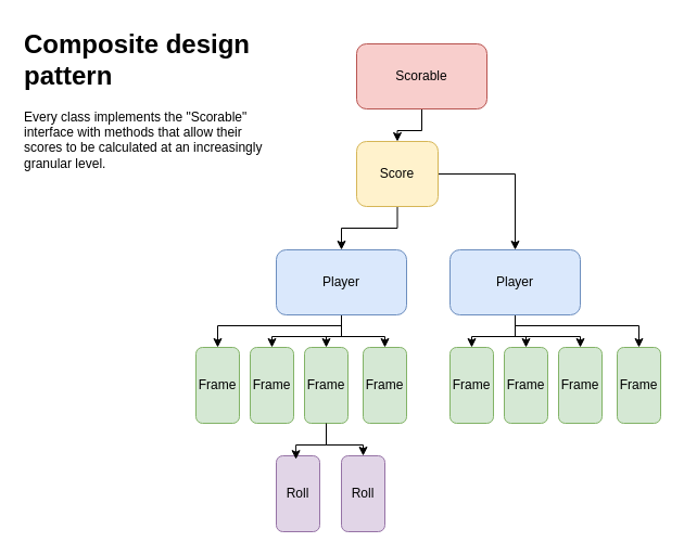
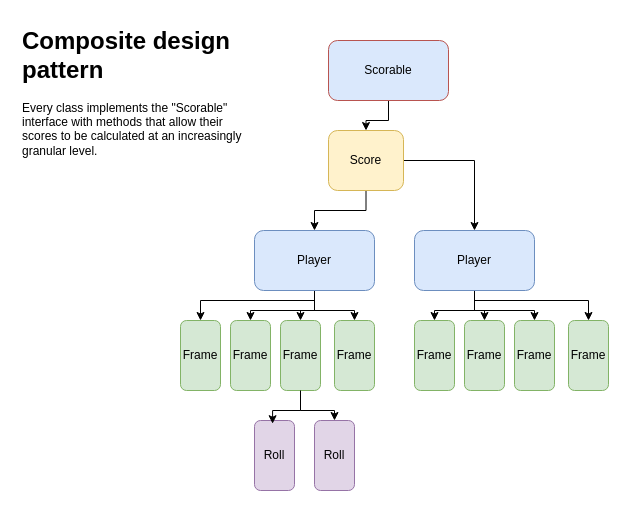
  <mxCell id="0" />
  <mxCell id="1" parent="0" />
  <mxCell id="2" style="edgeStyle=orthogonalEdgeStyle;rounded=0;orthogonalLoop=1;jettySize=auto;html=1;" edge="1" parent="1" source="4" target="9"><mxGeometry relative="1" as="geometry" /></mxCell>
  <mxCell id="3" style="edgeStyle=orthogonalEdgeStyle;rounded=0;orthogonalLoop=1;jettySize=auto;html=1;" edge="1" parent="1" source="4" target="14"><mxGeometry relative="1" as="geometry" /></mxCell>
  <mxCell id="4" value="Score" style="rounded=1;whiteSpace=wrap;html=1;fillColor=#fff2cc;strokeColor=#d6b656;" vertex="1" parent="1"><mxGeometry x="328" y="130" width="75" height="60" as="geometry" /></mxCell>
  <mxCell id="5" style="edgeStyle=orthogonalEdgeStyle;rounded=0;orthogonalLoop=1;jettySize=auto;html=1;entryX=0.5;entryY=0;entryDx=0;entryDy=0;" edge="1" parent="1" source="9" target="15"><mxGeometry relative="1" as="geometry"><Array as="points"><mxPoint x="314" y="300" /><mxPoint x="200" y="300" /></Array></mxGeometry></mxCell>
  <mxCell id="6" style="edgeStyle=orthogonalEdgeStyle;rounded=0;orthogonalLoop=1;jettySize=auto;html=1;entryX=0.5;entryY=0;entryDx=0;entryDy=0;" edge="1" parent="1" source="9" target="16"><mxGeometry relative="1" as="geometry" /></mxCell>
  <mxCell id="7" style="edgeStyle=orthogonalEdgeStyle;rounded=0;orthogonalLoop=1;jettySize=auto;html=1;" edge="1" parent="1" source="9" target="18"><mxGeometry relative="1" as="geometry" /></mxCell>
  <mxCell id="8" style="edgeStyle=orthogonalEdgeStyle;rounded=0;orthogonalLoop=1;jettySize=auto;html=1;entryX=0.5;entryY=0;entryDx=0;entryDy=0;" edge="1" parent="1" source="9" target="19"><mxGeometry relative="1" as="geometry" /></mxCell>
  <mxCell id="9" value="Player" style="rounded=1;whiteSpace=wrap;html=1;fillColor=#dae8fc;strokeColor=#6c8ebf;" vertex="1" parent="1"><mxGeometry x="254" y="230" width="120" height="60" as="geometry" /></mxCell>
  <mxCell id="10" style="edgeStyle=orthogonalEdgeStyle;rounded=0;orthogonalLoop=1;jettySize=auto;html=1;" edge="1" parent="1" source="14" target="23"><mxGeometry relative="1" as="geometry"><Array as="points"><mxPoint x="474" y="300" /><mxPoint x="588" y="300" /></Array></mxGeometry></mxCell>
  <mxCell id="11" style="edgeStyle=orthogonalEdgeStyle;rounded=0;orthogonalLoop=1;jettySize=auto;html=1;entryX=0.5;entryY=0;entryDx=0;entryDy=0;" edge="1" parent="1" source="14" target="22"><mxGeometry relative="1" as="geometry" /></mxCell>
  <mxCell id="12" style="edgeStyle=orthogonalEdgeStyle;rounded=0;orthogonalLoop=1;jettySize=auto;html=1;entryX=0.5;entryY=0;entryDx=0;entryDy=0;" edge="1" parent="1" source="14" target="21"><mxGeometry relative="1" as="geometry" /></mxCell>
  <mxCell id="13" style="edgeStyle=orthogonalEdgeStyle;rounded=0;orthogonalLoop=1;jettySize=auto;html=1;entryX=0.5;entryY=0;entryDx=0;entryDy=0;" edge="1" parent="1" source="14" target="20"><mxGeometry relative="1" as="geometry" /></mxCell>
  <mxCell id="14" value="Player" style="rounded=1;whiteSpace=wrap;html=1;fillColor=#dae8fc;strokeColor=#6c8ebf;" vertex="1" parent="1"><mxGeometry x="414" y="230" width="120" height="60" as="geometry" /></mxCell>
  <mxCell id="15" value="Frame" style="rounded=1;whiteSpace=wrap;html=1;fillColor=#d5e8d4;strokeColor=#82b366;" vertex="1" parent="1"><mxGeometry x="180" y="320" width="40" height="70" as="geometry" /></mxCell>
  <mxCell id="16" value="Frame" style="rounded=1;whiteSpace=wrap;html=1;fillColor=#d5e8d4;strokeColor=#82b366;" vertex="1" parent="1"><mxGeometry x="230" y="320" width="40" height="70" as="geometry" /></mxCell>
  <mxCell id="17" style="edgeStyle=orthogonalEdgeStyle;rounded=0;orthogonalLoop=1;jettySize=auto;html=1;" edge="1" parent="1" source="18" target="25"><mxGeometry relative="1" as="geometry" /></mxCell>
  <mxCell id="18" value="Frame" style="rounded=1;whiteSpace=wrap;html=1;fillColor=#d5e8d4;strokeColor=#82b366;" vertex="1" parent="1"><mxGeometry x="280" y="320" width="40" height="70" as="geometry" /></mxCell>
  <mxCell id="19" value="Frame" style="rounded=1;whiteSpace=wrap;html=1;fillColor=#d5e8d4;strokeColor=#82b366;" vertex="1" parent="1"><mxGeometry x="334" y="320" width="40" height="70" as="geometry" /></mxCell>
  <mxCell id="20" value="Frame" style="rounded=1;whiteSpace=wrap;html=1;fillColor=#d5e8d4;strokeColor=#82b366;" vertex="1" parent="1"><mxGeometry x="414" y="320" width="40" height="70" as="geometry" /></mxCell>
  <mxCell id="21" value="Frame" style="rounded=1;whiteSpace=wrap;html=1;fillColor=#d5e8d4;strokeColor=#82b366;" vertex="1" parent="1"><mxGeometry x="464" y="320" width="40" height="70" as="geometry" /></mxCell>
  <mxCell id="22" value="Frame" style="rounded=1;whiteSpace=wrap;html=1;fillColor=#d5e8d4;strokeColor=#82b366;" vertex="1" parent="1"><mxGeometry x="514" y="320" width="40" height="70" as="geometry" /></mxCell>
  <mxCell id="23" value="Frame" style="rounded=1;whiteSpace=wrap;html=1;fillColor=#d5e8d4;strokeColor=#82b366;" vertex="1" parent="1"><mxGeometry x="568" y="320" width="40" height="70" as="geometry" /></mxCell>
  <mxCell id="24" value="Roll" style="rounded=1;whiteSpace=wrap;html=1;fillColor=#e1d5e7;strokeColor=#9673a6;" vertex="1" parent="1"><mxGeometry x="254" y="420" width="40" height="70" as="geometry" /></mxCell>
  <mxCell id="25" value="Roll" style="rounded=1;whiteSpace=wrap;html=1;fillColor=#e1d5e7;strokeColor=#9673a6;" vertex="1" parent="1"><mxGeometry x="314" y="420" width="40" height="70" as="geometry" /></mxCell>
  <mxCell id="26" style="edgeStyle=orthogonalEdgeStyle;rounded=0;orthogonalLoop=1;jettySize=auto;html=1;entryX=0.452;entryY=0.046;entryDx=0;entryDy=0;entryPerimeter=0;" edge="1" parent="1" source="18" target="24"><mxGeometry relative="1" as="geometry" /></mxCell>
  <mxCell id="27" value="&lt;h1 style=&quot;margin-top: 0px;&quot;&gt;&lt;font style=&quot;font-size: 24px;&quot;&gt;Composite design pattern&lt;/font&gt;&lt;/h1&gt;&lt;div&gt;&lt;font style=&quot;font-size: 12px;&quot;&gt;Every class implements the &quot;Scorable&quot; interface with methods that allow their scores to be calculated at an increasingly granular level.&lt;/font&gt;&lt;/div&gt;" style="text;html=1;whiteSpace=wrap;overflow=hidden;rounded=0;" vertex="1" parent="1"><mxGeometry x="20" y="20" width="224" height="160" as="geometry" /></mxCell>
  <mxCell id="28" value="" style="edgeStyle=orthogonalEdgeStyle;rounded=0;orthogonalLoop=1;jettySize=auto;html=1;" edge="1" parent="1" source="29" target="4"><mxGeometry relative="1" as="geometry" /></mxCell>
- <mxCell id="29" value="Scorable" style="rounded=1;whiteSpace=wrap;html=1;fillColor=#f8cecc;strokeColor=#b85450;" vertex="1" parent="1"><mxGeometry x="328" y="40" width="120" height="60" as="geometry" /></mxCell>
+ <mxCell id="29" value="Scorable" style="rounded=1;whiteSpace=wrap;html=1;fillColor=#dae8fc;strokeColor=#b85450;" vertex="1" parent="1"><mxGeometry x="328" y="40" width="120" height="60" as="geometry" /></mxCell>
